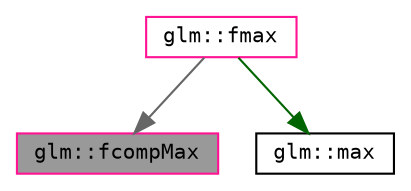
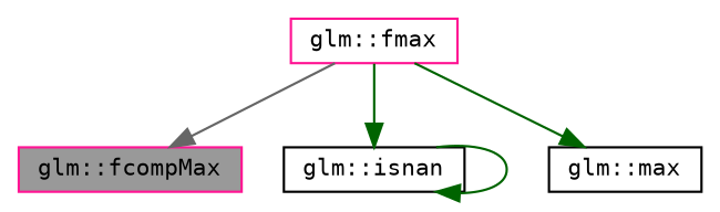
  digraph {
    rankdir=TB
    node [color=deeppink fillcolor=white fontname=Terminal fontsize=10 shape=box style=filled]
    edge [color=darkgreen fontname=Terminal fontsize=10 labelfontname=Helvetica labelfontsize=10 style=solid]
    n1 [fillcolor=grey60 fontcolor=black height=0.2 label="glm::fcompMax" width=0.4]
    n2 [height=0.2 label="glm::fmax" width=0.4]
+   n3 [color=black height=0.2 label="glm::isnan" width=0.4]
    n4 [color=black height=0.2 label="glm::max" width=0.4]
    n2 -> n1 [color=gray40]
+   n2 -> n3
    n2 -> n4
+   n3 -> n3
  }
